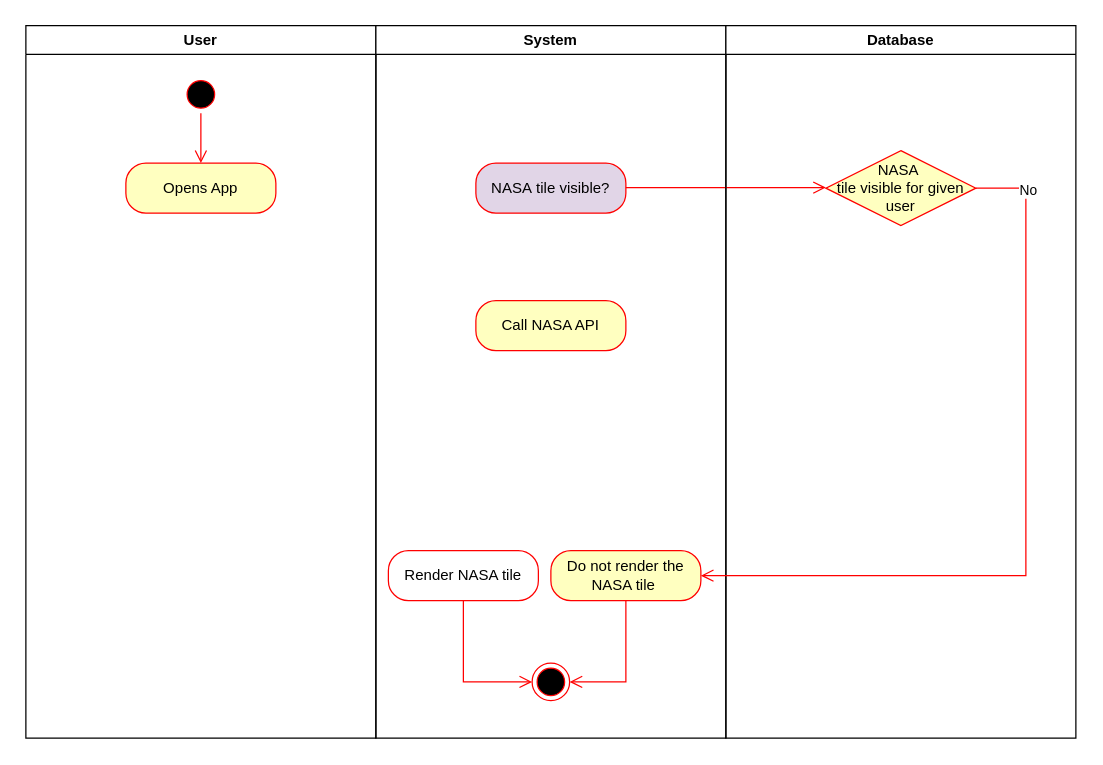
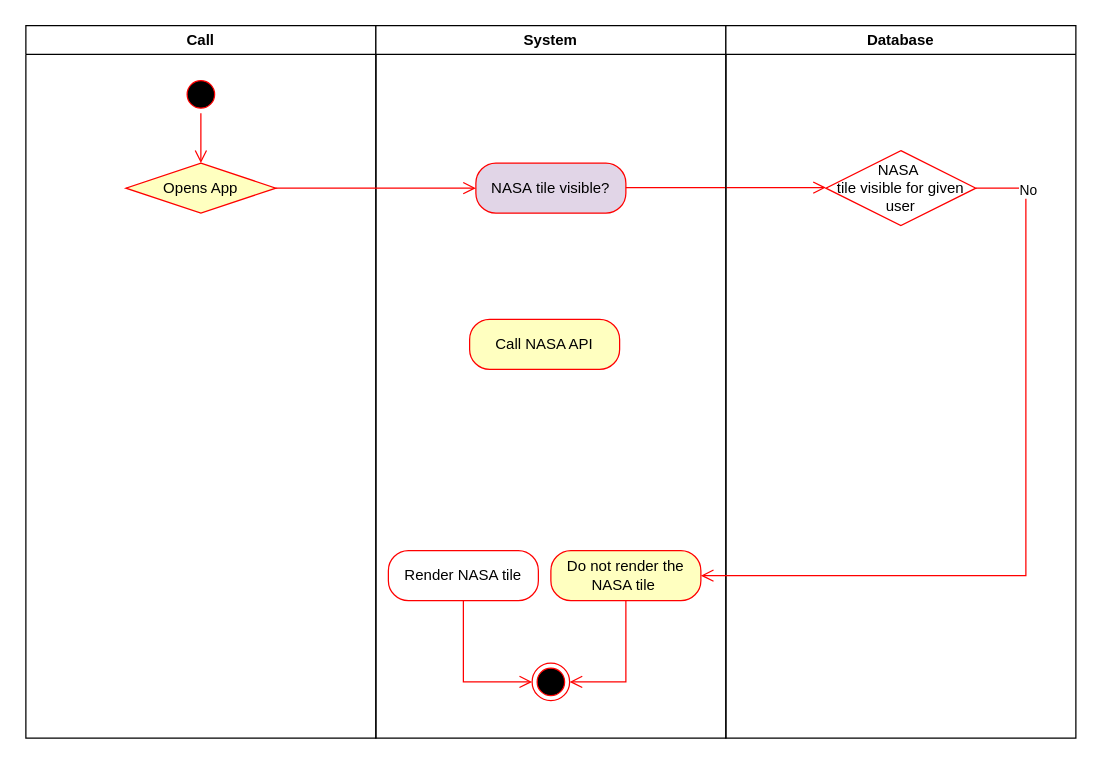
  <mxCell id="0" />
  <mxCell id="1" parent="0" />
- <mxCell id="2" value="User" style="swimlane;whiteSpace=wrap" parent="1" vertex="1"><mxGeometry x="20" y="20" width="280" height="570" as="geometry" /></mxCell>
+ <mxCell id="2" value="Call" style="swimlane;whiteSpace=wrap" parent="1" vertex="1"><mxGeometry x="20" y="20" width="280" height="570" as="geometry" /></mxCell>
  <mxCell id="3" value="" style="ellipse;shape=startState;fillColor=#000000;strokeColor=#ff0000;" parent="2" vertex="1"><mxGeometry x="125" y="40" width="30" height="30" as="geometry" /></mxCell>
  <mxCell id="4" value="" style="edgeStyle=elbowEdgeStyle;elbow=horizontal;verticalAlign=bottom;endArrow=open;endSize=8;strokeColor=#FF0000;endFill=1;rounded=0" parent="2" source="3" edge="1"><mxGeometry x="125" y="40" as="geometry"><mxPoint x="140" y="110" as="targetPoint" /></mxGeometry></mxCell>
- <mxCell id="5" value="Opens App" style="rounded=1;whiteSpace=wrap;html=1;arcSize=40;fontColor=#000000;fillColor=#ffffc0;strokeColor=#ff0000;" vertex="1" parent="2"><mxGeometry x="80" y="110" width="120" height="40" as="geometry" /></mxCell>
+ <mxCell id="5" value="Opens App" style="rhombus;whiteSpace=wrap;html=1;arcSize=40;fontColor=#000000;fillColor=#ffffc0;strokeColor=#ff0000;" vertex="1" parent="2"><mxGeometry x="80" y="110" width="120" height="40" as="geometry" /></mxCell>
  <mxCell id="6" value="System" style="swimlane;whiteSpace=wrap" parent="1" vertex="1"><mxGeometry x="300" y="20" width="280" height="570" as="geometry" /></mxCell>
  <mxCell id="7" value="" style="ellipse;shape=endState;fillColor=#000000;strokeColor=#ff0000" parent="6" vertex="1"><mxGeometry x="125" y="510" width="30" height="30" as="geometry" /></mxCell>
  <mxCell id="8" value="NASA&amp;nbsp;tile visible?" style="rounded=1;whiteSpace=wrap;html=1;arcSize=40;fontColor=#000000;fillColor=#e1d5e7;strokeColor=#ff0000;" vertex="1" parent="6"><mxGeometry x="80" y="110" width="120" height="40" as="geometry" /></mxCell>
  <mxCell id="9" value="" style="edgeStyle=orthogonalEdgeStyle;html=1;align=left;verticalAlign=top;endArrow=open;endSize=8;strokeColor=#ff0000;rounded=0;exitX=1;exitY=0.5;exitDx=0;exitDy=0;entryX=0;entryY=0.5;entryDx=0;entryDy=0;" edge="1" parent="6"><mxGeometry x="-0.75" y="-20" relative="1" as="geometry"><mxPoint x="360" y="129.58" as="targetPoint" /><mxPoint x="200" y="129.58" as="sourcePoint" /><Array as="points"><mxPoint x="350" y="129.58" /><mxPoint x="350" y="129.58" /></Array><mxPoint as="offset" /></mxGeometry></mxCell>
- <mxCell id="10" value="Call NASA API" style="rounded=1;whiteSpace=wrap;html=1;arcSize=40;fontColor=#000000;fillColor=#ffffc0;strokeColor=#ff0000;" vertex="1" parent="6"><mxGeometry x="80" y="220" width="120" height="40" as="geometry" /></mxCell>
+ <mxCell id="10" value="Call NASA API" style="rounded=1;whiteSpace=wrap;html=1;arcSize=40;fontColor=#000000;fillColor=#ffffc0;strokeColor=#ff0000;" vertex="1" parent="6"><mxGeometry x="75" y="235" width="120" height="40" as="geometry" /></mxCell>
  <mxCell id="11" value="Do not render the NASA tile&amp;nbsp;&lt;span style=&quot;color: rgba(0 , 0 , 0 , 0) ; font-family: monospace ; font-size: 0px&quot;&gt;%3CmxGraphModel%3E%3Croot%3E%3CmxCell%20id%3D%220%22%2F%3E%3CmxCell%20id%3D%221%22%20parent%3D%220%22%2F%3E%3CmxCell%20id%3D%222%22%20value%3D%22Call%20NASA%20API%22%20style%3D%22rounded%3D1%3BwhiteSpace%3Dwrap%3Bhtml%3D1%3BarcSize%3D40%3BfontColor%3D%23000000%3BfillColor%3D%23ffffc0%3BstrokeColor%3D%23ff0000%3B%22%20vertex%3D%221%22%20parent%3D%221%22%3E%3CmxGeometry%20x%3D%22490%22%20y%3D%22280%22%20width%3D%22120%22%20height%3D%2240%22%20as%3D%22geometry%22%2F%3E%3C%2FmxCell%3E%3C%2Froot%3E%3C%2FmxGraphModel%3E t&lt;/span&gt;" style="rounded=1;whiteSpace=wrap;html=1;arcSize=40;fontColor=#000000;fillColor=#ffffc0;strokeColor=#ff0000;" vertex="1" parent="6"><mxGeometry x="140" y="420" width="120" height="40" as="geometry" /></mxCell>
  <mxCell id="12" value="" style="edgeStyle=orthogonalEdgeStyle;html=1;align=left;verticalAlign=top;endArrow=open;endSize=8;strokeColor=#ff0000;rounded=0;exitX=0.5;exitY=1;exitDx=0;exitDy=0;entryX=1;entryY=0.5;entryDx=0;entryDy=0;" edge="1" parent="6" source="11" target="7"><mxGeometry x="-0.75" y="-20" relative="1" as="geometry"><mxPoint x="360" y="490" as="targetPoint" /><mxPoint x="200" y="490" as="sourcePoint" /><Array as="points"><mxPoint x="200" y="525" /></Array><mxPoint as="offset" /></mxGeometry></mxCell>
  <mxCell id="13" value="Render NASA tile" style="rounded=1;whiteSpace=wrap;html=1;arcSize=40;fontColor=#000000;fillColor=#ffffff;strokeColor=#ff0000;" vertex="1" parent="6"><mxGeometry x="10" y="420" width="120" height="40" as="geometry" /></mxCell>
  <mxCell id="14" value="" style="edgeStyle=orthogonalEdgeStyle;html=1;align=left;verticalAlign=top;endArrow=open;endSize=8;strokeColor=#ff0000;rounded=0;exitX=0.5;exitY=1;exitDx=0;exitDy=0;entryX=0;entryY=0.5;entryDx=0;entryDy=0;" edge="1" parent="6" source="13" target="7"><mxGeometry x="-0.75" y="-20" relative="1" as="geometry"><mxPoint x="80" y="490" as="targetPoint" /><mxPoint x="-80" y="490" as="sourcePoint" /><Array as="points"><mxPoint x="70" y="525" /></Array><mxPoint as="offset" /></mxGeometry></mxCell>
  <mxCell id="15" value="Database" style="swimlane;whiteSpace=wrap;startSize=23;" parent="1" vertex="1"><mxGeometry x="580" y="20" width="280" height="570" as="geometry" /></mxCell>
- <mxCell id="16" value="NASA&amp;nbsp;&lt;br&gt;tile visible for given user" style="rhombus;whiteSpace=wrap;html=1;fillColor=#ffffc0;strokeColor=#ff0000;" vertex="1" parent="15"><mxGeometry x="80" y="100" width="120" height="60" as="geometry" /></mxCell>
+ <mxCell id="16" value="NASA&amp;nbsp;&lt;br&gt;tile visible for given user" style="rhombus;whiteSpace=wrap;html=1;fillColor=#ffffff;strokeColor=#ff0000;" vertex="1" parent="15"><mxGeometry x="80" y="100" width="120" height="60" as="geometry" /></mxCell>
+ <mxCell id="17" value="" style="edgeStyle=orthogonalEdgeStyle;html=1;align=left;verticalAlign=top;endArrow=open;endSize=8;strokeColor=#ff0000;rounded=0;exitX=1;exitY=0.5;exitDx=0;exitDy=0;entryX=0;entryY=0.5;entryDx=0;entryDy=0;" edge="1" parent="1" source="5" target="8"><mxGeometry x="-0.75" y="-20" relative="1" as="geometry"><mxPoint x="660" y="320" as="targetPoint" /><mxPoint x="700" y="200" as="sourcePoint" /><Array as="points"><mxPoint x="370" y="150" /><mxPoint x="370" y="150" /></Array><mxPoint as="offset" /></mxGeometry></mxCell>
  <mxCell id="18" value="" style="edgeStyle=orthogonalEdgeStyle;html=1;align=left;verticalAlign=top;endArrow=open;endSize=8;strokeColor=#ff0000;rounded=0;exitX=1;exitY=0.5;exitDx=0;exitDy=0;entryX=1;entryY=0.5;entryDx=0;entryDy=0;" edge="1" parent="1" target="11"><mxGeometry x="-0.75" y="-20" relative="1" as="geometry"><mxPoint x="940" y="150" as="targetPoint" /><mxPoint x="780" y="150" as="sourcePoint" /><Array as="points"><mxPoint x="820" y="150" /><mxPoint x="820" y="460" /></Array><mxPoint as="offset" /></mxGeometry></mxCell>
  <mxCell id="19" value="No" style="edgeLabel;html=1;align=center;verticalAlign=middle;resizable=0;points=[];" vertex="1" connectable="0" parent="18"><mxGeometry x="-0.864" y="1" relative="1" as="geometry"><mxPoint as="offset" /></mxGeometry></mxCell>
